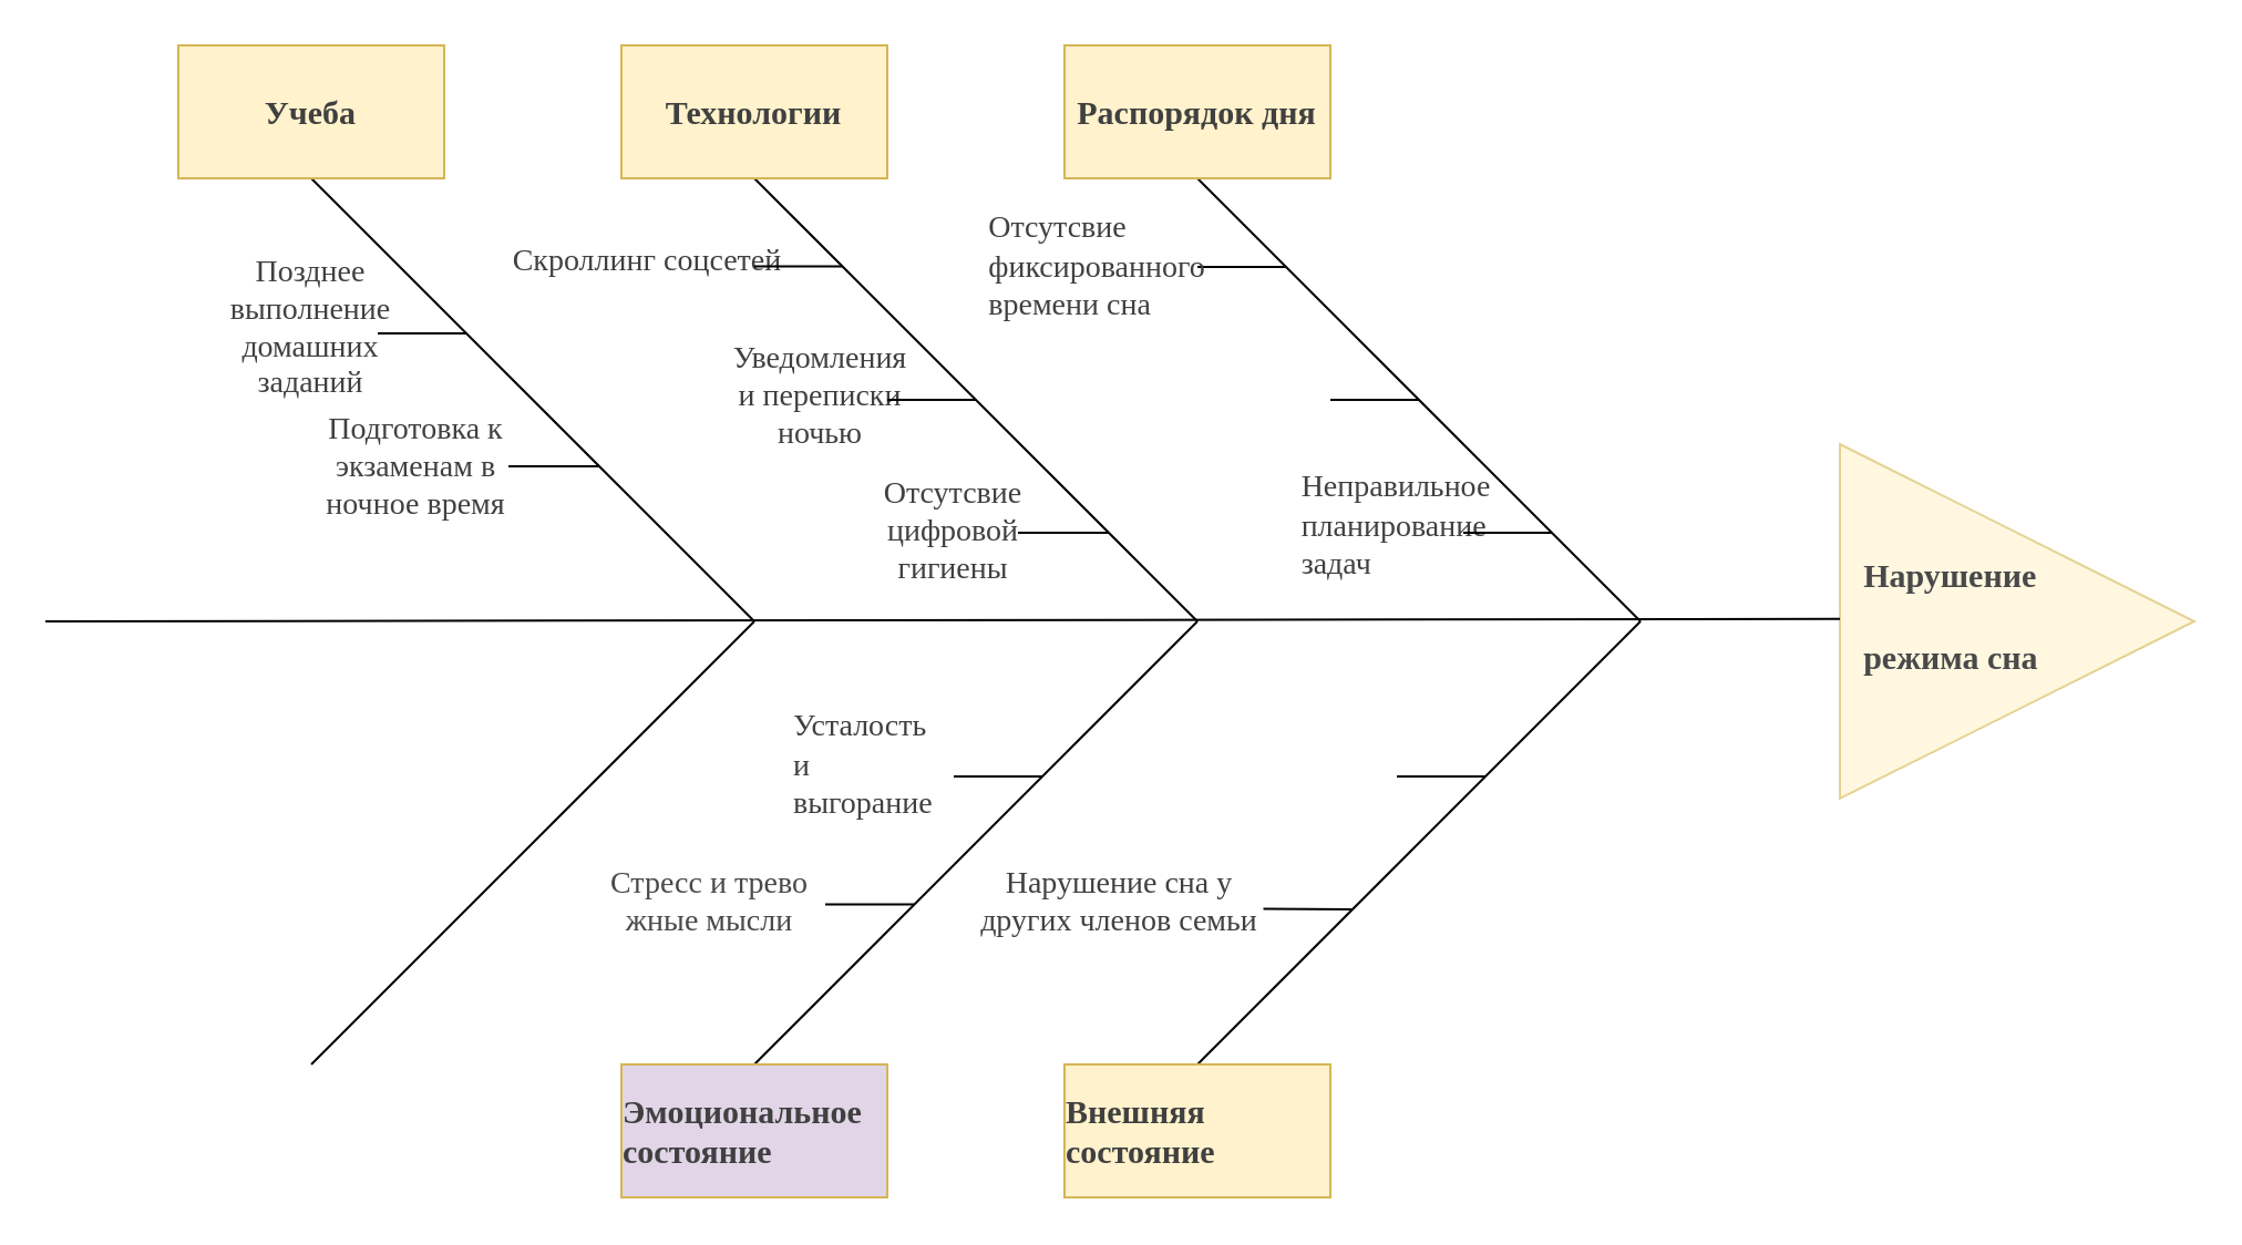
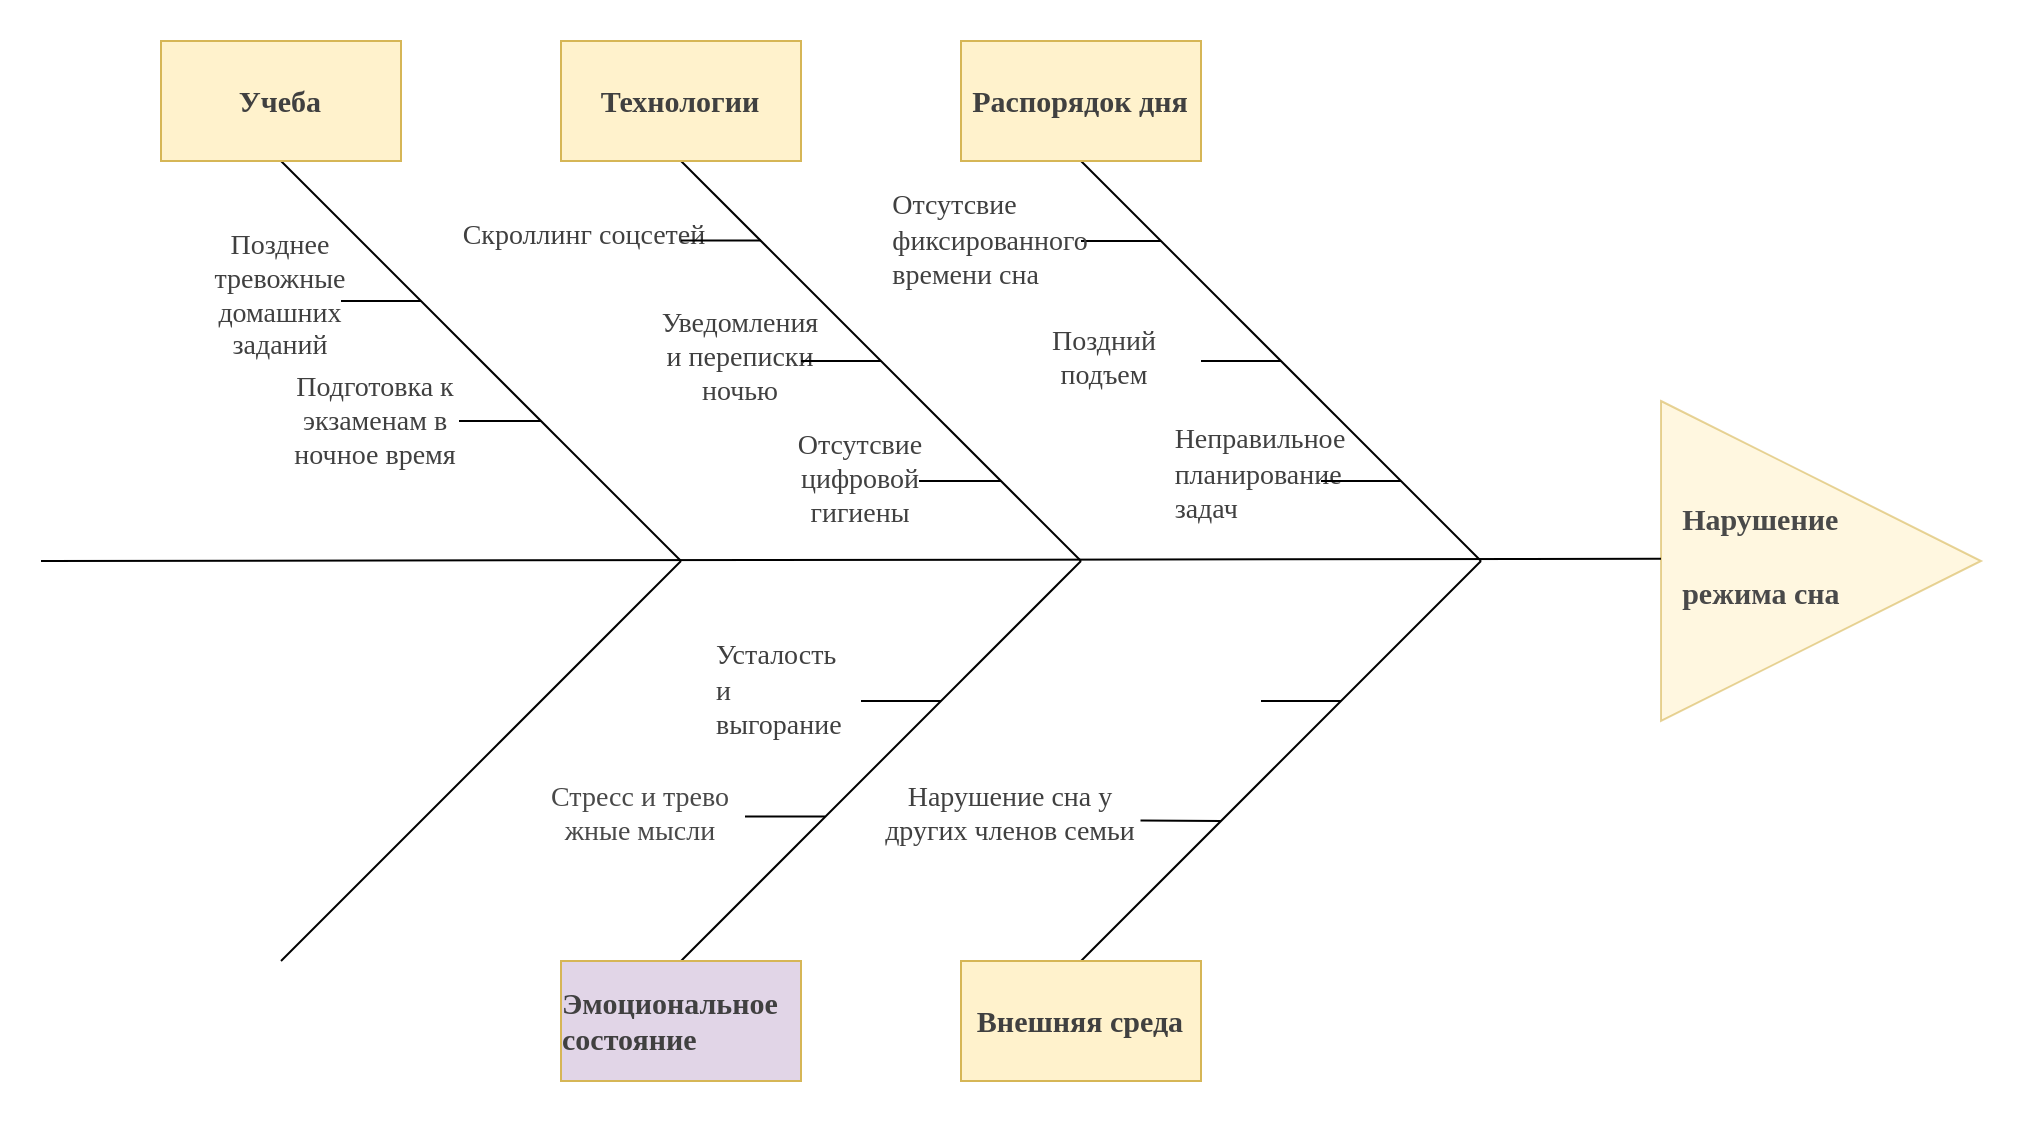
  <mxCell id="0" />
  <mxCell id="1" parent="0" />
  <mxCell id="2" value="&lt;pre style=&quot;font-family: Menlo, &amp;quot;Roboto Mono&amp;quot;, &amp;quot;Courier New&amp;quot;, Courier, monospace, Inter, sans-serif; overflow: auto; padding: 9.144px 13.716px; text-wrap-mode: wrap; word-break: break-all; color: rgb(73, 73, 73); font-size: 12.573px; margin-top: 0px !important; margin-bottom: 0px !important;&quot;&gt;&lt;br&gt;&lt;/pre&gt;" style="triangle;whiteSpace=wrap;html=1;align=left;fillColor=#fff2cc;strokeColor=#d6b656;fillStyle=auto;rounded=0;shadow=0;perimeterSpacing=1;opacity=60;" parent="1" vertex="1"><mxGeometry x="830" y="200" width="160" height="160" as="geometry" /></mxCell>
  <mxCell id="3" value="&lt;pre style=&quot;text-align: left; overflow: auto; padding: 9.144px 13.716px; text-wrap-mode: wrap; word-break: break-all; color: rgb(73, 73, 73); margin-top: 0px !important; margin-bottom: 0px !important;&quot;&gt;&lt;font face=&quot;Comic Sans MS&quot;&gt;&lt;span style=&quot;font-size: 15px;&quot;&gt;&lt;b&gt;Нарушение &lt;/b&gt;&lt;/span&gt;&lt;/font&gt;&lt;/pre&gt;&lt;pre style=&quot;text-align: left; overflow: auto; padding: 9.144px 13.716px; text-wrap-mode: wrap; word-break: break-all; color: rgb(73, 73, 73); margin-top: 0px !important; margin-bottom: 0px !important;&quot;&gt;&lt;font face=&quot;Comic Sans MS&quot;&gt;&lt;span style=&quot;font-size: 15px;&quot;&gt;&lt;b&gt;режима сна&lt;/b&gt;&lt;/span&gt;&lt;/font&gt;&lt;/pre&gt;" style="text;html=1;align=center;verticalAlign=middle;whiteSpace=wrap;rounded=0;" parent="1" vertex="1"><mxGeometry x="824" y="245.63" width="116" height="64.37" as="geometry" /></mxCell>
  <mxCell id="4" value="" style="endArrow=none;html=1;rounded=0;entryX=0;entryY=0.5;entryDx=0;entryDy=0;" parent="1" edge="1"><mxGeometry width="50" height="50" relative="1" as="geometry"><mxPoint x="20" y="280" as="sourcePoint" /><mxPoint x="830" y="278.905" as="targetPoint" /></mxGeometry></mxCell>
  <mxCell id="5" value="" style="endArrow=none;html=1;rounded=0;" parent="1" edge="1"><mxGeometry width="50" height="50" relative="1" as="geometry"><mxPoint x="740" y="280" as="sourcePoint" /><mxPoint x="540" y="80" as="targetPoint" /></mxGeometry></mxCell>
  <mxCell id="6" value="" style="endArrow=none;html=1;rounded=0;" parent="1" edge="1"><mxGeometry width="50" height="50" relative="1" as="geometry"><mxPoint x="540" y="480" as="sourcePoint" /><mxPoint x="740" y="280" as="targetPoint" /></mxGeometry></mxCell>
  <mxCell id="7" value="" style="endArrow=none;html=1;rounded=0;" parent="1" edge="1"><mxGeometry width="50" height="50" relative="1" as="geometry"><mxPoint x="540" y="280" as="sourcePoint" /><mxPoint x="340" y="80" as="targetPoint" /></mxGeometry></mxCell>
  <mxCell id="8" value="" style="endArrow=none;html=1;rounded=0;" parent="1" edge="1"><mxGeometry width="50" height="50" relative="1" as="geometry"><mxPoint x="340" y="480" as="sourcePoint" /><mxPoint x="540" y="280" as="targetPoint" /></mxGeometry></mxCell>
  <mxCell id="9" value="" style="endArrow=none;html=1;rounded=0;" parent="1" edge="1"><mxGeometry width="50" height="50" relative="1" as="geometry"><mxPoint y="480" as="sourcePoint" x="140" /><mxPoint x="340" y="280" as="targetPoint" /></mxGeometry></mxCell>
  <mxCell id="10" value="" style="endArrow=none;html=1;rounded=0;" parent="1" edge="1"><mxGeometry width="50" height="50" relative="1" as="geometry"><mxPoint x="340" y="280" as="sourcePoint" /><mxPoint y="80" as="targetPoint" x="140" /></mxGeometry></mxCell>
  <mxCell id="11" value="&lt;div style=&quot;text-align: left;&quot;&gt;&lt;span style=&quot;background-color: transparent; font-size: 15px;&quot;&gt;&lt;font face=&quot;Comic Sans MS&quot; color=&quot;#404040&quot;&gt;&lt;b&gt;Распорядок дня&lt;/b&gt;&lt;/font&gt;&lt;/span&gt;&lt;/div&gt;" style="rounded=0;whiteSpace=wrap;html=1;fillColor=#fff2cc;strokeColor=#d6b656;" parent="1" vertex="1"><mxGeometry x="480" y="20" width="120" height="60" as="geometry" /></mxCell>
  <mxCell id="12" value="" style="endArrow=none;html=1;rounded=0;" parent="1" edge="1"><mxGeometry width="50" height="50" relative="1" as="geometry"><mxPoint x="170" y="150" as="sourcePoint" /><mxPoint x="210" y="150" as="targetPoint" /></mxGeometry></mxCell>
  <mxCell id="13" value="" style="endArrow=none;html=1;rounded=0;" parent="1" edge="1"><mxGeometry width="50" height="50" relative="1" as="geometry"><mxPoint x="540" y="120" as="sourcePoint" /><mxPoint x="580" y="120" as="targetPoint" /></mxGeometry></mxCell>
  <mxCell id="14" value="&lt;div style=&quot;text-align: left;&quot;&gt;&lt;span style=&quot;background-color: transparent; font-size: 14.002px;&quot;&gt;&lt;font face=&quot;Comic Sans MS&quot; color=&quot;#404040&quot;&gt;Отсутсвие фиксированного времени сна&lt;/font&gt;&lt;/span&gt;&lt;/div&gt;" style="text;html=1;align=center;verticalAlign=middle;whiteSpace=wrap;rounded=0;labelBackgroundColor=none;" parent="1" vertex="1"><mxGeometry x="450" y="100" width="90" height="40" as="geometry" /></mxCell>
  <mxCell id="15" value="" style="endArrow=none;html=1;rounded=0;" parent="1" edge="1"><mxGeometry width="50" height="50" relative="1" as="geometry"><mxPoint x="600" y="180" as="sourcePoint" /><mxPoint x="640" y="180" as="targetPoint" /></mxGeometry></mxCell>
  <mxCell id="16" value="&lt;div style=&quot;text-align: left;&quot;&gt;&lt;span style=&quot;background-color: transparent; color: light-dark(rgb(64, 64, 64), rgb(182, 182, 182)); font-size: 14px;&quot;&gt;&lt;font face=&quot;Comic Sans MS&quot;&gt;Неправильное планирование задач&lt;/font&gt;&lt;/span&gt;&lt;/div&gt;" style="text;html=1;align=center;verticalAlign=middle;whiteSpace=wrap;rounded=0;labelBackgroundColor=none;fontColor=#404040;" parent="1" vertex="1"><mxGeometry x="600" y="222" width="60" height="30" as="geometry" /></mxCell>
  <mxCell id="17" value="" style="endArrow=none;html=1;rounded=0;" parent="1" edge="1"><mxGeometry width="50" height="50" relative="1" as="geometry"><mxPoint x="660" y="240" as="sourcePoint" /><mxPoint x="700" y="240" as="targetPoint" /></mxGeometry></mxCell>
+ <mxCell id="18" value="&lt;font face=&quot;Comic Sans MS&quot;&gt;&lt;span style=&quot;font-size: 14px;&quot;&gt;Поздний подъем&lt;/span&gt;&lt;/font&gt;" style="text;html=1;align=center;verticalAlign=middle;whiteSpace=wrap;rounded=0;fontColor=#404040;" parent="1" vertex="1"><mxGeometry x="522" y="164" width="60" height="30" as="geometry" /></mxCell>
  <mxCell id="19" value="&lt;div style=&quot;text-align: left;&quot;&gt;&lt;span style=&quot;background-color: transparent; font-size: 15px;&quot;&gt;&lt;font face=&quot;Comic Sans MS&quot; color=&quot;#404040&quot;&gt;&lt;b&gt;Эмоциональное состояние&lt;/b&gt;&lt;/font&gt;&lt;/span&gt;&lt;/div&gt;" style="rounded=0;whiteSpace=wrap;html=1;fillColor=#e1d5e7;strokeColor=#d6b656;" parent="1" vertex="1"><mxGeometry x="280" y="480" width="120" height="60" as="geometry" /></mxCell>
  <mxCell id="20" value="&lt;div style=&quot;text-align: left;&quot;&gt;&lt;span style=&quot;background-color: transparent; font-size: 15px;&quot;&gt;&lt;font face=&quot;Comic Sans MS&quot; color=&quot;#404040&quot;&gt;&lt;b&gt;Технологии&lt;/b&gt;&lt;/font&gt;&lt;/span&gt;&lt;/div&gt;" style="rounded=0;whiteSpace=wrap;html=1;fillColor=#fff2cc;strokeColor=#d6b656;" parent="1" vertex="1"><mxGeometry x="280" y="20" width="120" height="60" as="geometry" /></mxCell>
  <mxCell id="21" value="&lt;div style=&quot;text-align: left;&quot;&gt;&lt;span style=&quot;background-color: transparent; font-size: 15px;&quot;&gt;&lt;font face=&quot;Comic Sans MS&quot; color=&quot;#404040&quot;&gt;&lt;b&gt;Учеба&lt;/b&gt;&lt;/font&gt;&lt;/span&gt;&lt;/div&gt;" style="rounded=0;whiteSpace=wrap;html=1;fillColor=#fff2cc;strokeColor=#d6b656;" parent="1" vertex="1"><mxGeometry x="80" y="20" width="120" height="60" as="geometry" /></mxCell>
- <mxCell id="22" value="&lt;div style=&quot;text-align: left;&quot;&gt;&lt;span style=&quot;background-color: transparent; font-size: 15px;&quot;&gt;&lt;font face=&quot;Comic Sans MS&quot; color=&quot;#404040&quot;&gt;&lt;b&gt;Внешняя состояние&lt;/b&gt;&lt;/font&gt;&lt;/span&gt;&lt;/div&gt;" style="rounded=0;whiteSpace=wrap;html=1;fillColor=#fff2cc;strokeColor=#d6b656;" parent="1" vertex="1"><mxGeometry x="480" y="480" width="120" height="60" as="geometry" /></mxCell>
+ <mxCell id="22" value="&lt;div style=&quot;text-align: left;&quot;&gt;&lt;span style=&quot;background-color: transparent; font-size: 15px;&quot;&gt;&lt;font face=&quot;Comic Sans MS&quot; color=&quot;#404040&quot;&gt;&lt;b&gt;Внешняя среда&lt;/b&gt;&lt;/font&gt;&lt;/span&gt;&lt;/div&gt;" style="rounded=0;whiteSpace=wrap;html=1;fillColor=#fff2cc;strokeColor=#d6b656;" parent="1" vertex="1"><mxGeometry x="480" y="480" width="120" height="60" as="geometry" /></mxCell>
  <mxCell id="23" value="" style="endArrow=none;html=1;rounded=0;" parent="1" edge="1"><mxGeometry width="50" height="50" relative="1" as="geometry"><mxPoint x="430" y="350" as="sourcePoint" /><mxPoint x="470" y="350" as="targetPoint" /></mxGeometry></mxCell>
  <mxCell id="24" value="&lt;div style=&quot;text-align: left;&quot;&gt;&lt;span style=&quot;background-color: transparent; color: light-dark(rgb(64, 64, 64), rgb(182, 182, 182)); font-size: 14px;&quot;&gt;&lt;font face=&quot;Comic Sans MS&quot;&gt;Усталость и выгорание&lt;/font&gt;&lt;/span&gt;&lt;/div&gt;" style="text;html=1;align=center;verticalAlign=middle;whiteSpace=wrap;rounded=0;labelBackgroundColor=none;fontColor=#404040;" parent="1" vertex="1"><mxGeometry x="357" y="330" width="70" height="30" as="geometry" /></mxCell>
  <mxCell id="25" value="" style="endArrow=none;html=1;rounded=0;" parent="1" edge="1"><mxGeometry width="50" height="50" relative="1" as="geometry"><mxPoint x="372" y="407.71" as="sourcePoint" /><mxPoint x="412" y="407.71" as="targetPoint" /></mxGeometry></mxCell>
  <mxCell id="26" value="&lt;pre style=&quot;overflow: auto; padding: 9.144px 13.716px; text-wrap-mode: wrap; word-break: break-all; color: rgb(73, 73, 73); margin-top: 0px !important; margin-bottom: 0px !important;&quot;&gt;&lt;font face=&quot;Comic Sans MS&quot;&gt;&lt;span style=&quot;font-size: 14px;&quot;&gt;Стресс и тревожные мысли&lt;/span&gt;&lt;/font&gt;&lt;/pre&gt;" style="text;html=1;align=center;verticalAlign=middle;whiteSpace=wrap;rounded=0;" parent="1" vertex="1"><mxGeometry x="260" y="383" width="120" height="47" as="geometry" /></mxCell>
  <mxCell id="27" value="" style="endArrow=none;html=1;rounded=0;" parent="1" edge="1"><mxGeometry width="50" height="50" relative="1" as="geometry"><mxPoint x="630" y="350" as="sourcePoint" /><mxPoint x="670" y="350" as="targetPoint" /></mxGeometry></mxCell>
  <mxCell id="28" value="" style="endArrow=none;html=1;rounded=0;exitX=0.998;exitY=0.608;exitDx=0;exitDy=0;exitPerimeter=0;" parent="1" source="29" edge="1"><mxGeometry width="50" height="50" relative="1" as="geometry"><mxPoint x="570" y="406.72" as="sourcePoint" /><mxPoint x="610" y="410" as="targetPoint" /></mxGeometry></mxCell>
  <mxCell id="29" value="&lt;font face=&quot;Comic Sans MS&quot;&gt;&lt;span style=&quot;font-size: 14px;&quot;&gt;Нарушение сна у других членов семьи&lt;/span&gt;&lt;/font&gt;" style="text;html=1;align=center;verticalAlign=middle;whiteSpace=wrap;rounded=0;labelBackgroundColor=none;fontColor=#404040;" parent="1" vertex="1"><mxGeometry x="440" y="391.5" width="130" height="30" as="geometry" /></mxCell>
  <mxCell id="30" value="&lt;font face=&quot;Comic Sans MS&quot;&gt;&lt;span style=&quot;font-size: 14px;&quot;&gt;Уведомления и переписки ночью&lt;/span&gt;&lt;/font&gt;" style="text;html=1;align=center;verticalAlign=middle;whiteSpace=wrap;rounded=0;labelBackgroundColor=none;fontColor=#404040;" parent="1" vertex="1"><mxGeometry x="330" y="169" width="80" height="20" as="geometry" /></mxCell>
  <mxCell id="31" value="&lt;font face=&quot;Comic Sans MS&quot;&gt;&lt;span style=&quot;font-size: 14px;&quot;&gt;Скроллинг соцсетей&lt;/span&gt;&lt;/font&gt;" style="text;html=1;align=center;verticalAlign=middle;whiteSpace=wrap;rounded=0;labelBackgroundColor=none;fontColor=#404040;" parent="1" vertex="1"><mxGeometry x="227" y="103" width="130" height="30" as="geometry" /></mxCell>
  <mxCell id="32" value="&lt;font face=&quot;Comic Sans MS&quot;&gt;&lt;span style=&quot;font-size: 14px;&quot;&gt;Отсутсвие цифровой гигиены&lt;/span&gt;&lt;/font&gt;" style="text;html=1;align=center;verticalAlign=middle;whiteSpace=wrap;rounded=0;labelBackgroundColor=none;fontColor=#404040;" parent="1" vertex="1"><mxGeometry x="400" y="230" width="60" height="20" as="geometry" /></mxCell>
- <mxCell id="33" value="&lt;font face=&quot;Comic Sans MS&quot;&gt;&lt;span style=&quot;font-size: 14px;&quot;&gt;Позднее выполнение домашних заданий&lt;/span&gt;&lt;/font&gt;" style="text;html=1;align=center;verticalAlign=middle;whiteSpace=wrap;rounded=0;labelBackgroundColor=none;fontColor=#404040;" parent="1" vertex="1"><mxGeometry x="105" y="138" width="70" height="20" as="geometry" /></mxCell>
+ <mxCell id="33" value="&lt;font face=&quot;Comic Sans MS&quot;&gt;&lt;span style=&quot;font-size: 14px;&quot;&gt;Позднее тревожные домашних заданий&lt;/span&gt;&lt;/font&gt;" style="text;html=1;align=center;verticalAlign=middle;whiteSpace=wrap;rounded=0;labelBackgroundColor=none;fontColor=#404040;" parent="1" vertex="1"><mxGeometry x="105" y="138" width="70" height="20" as="geometry" /></mxCell>
  <mxCell id="34" value="&lt;font face=&quot;Comic Sans MS&quot;&gt;&lt;span style=&quot;font-size: 14px;&quot;&gt;Подготовка к экзаменам в ночное время&lt;/span&gt;&lt;/font&gt;" style="text;html=1;align=center;verticalAlign=middle;whiteSpace=wrap;rounded=0;labelBackgroundColor=none;fontColor=#404040;" parent="1" vertex="1"><mxGeometry y="200" width="95" height="21" as="geometry" x="140" /></mxCell>
  <mxCell id="35" value="" style="endArrow=none;html=1;rounded=0;" parent="1" edge="1"><mxGeometry width="50" height="50" relative="1" as="geometry"><mxPoint x="340" y="119.79" as="sourcePoint" /><mxPoint x="380" y="119.79" as="targetPoint" /></mxGeometry></mxCell>
  <mxCell id="36" value="" style="endArrow=none;html=1;rounded=0;" parent="1" edge="1"><mxGeometry width="50" height="50" relative="1" as="geometry"><mxPoint x="400" y="180" as="sourcePoint" /><mxPoint x="440" y="180" as="targetPoint" /></mxGeometry></mxCell>
  <mxCell id="37" value="" style="endArrow=none;html=1;rounded=0;" parent="1" edge="1"><mxGeometry width="50" height="50" relative="1" as="geometry"><mxPoint x="459" y="240" as="sourcePoint" /><mxPoint x="500" y="240" as="targetPoint" /></mxGeometry></mxCell>
  <mxCell id="38" value="" style="endArrow=none;html=1;rounded=0;" parent="1" edge="1"><mxGeometry width="50" height="50" relative="1" as="geometry"><mxPoint x="229" y="210" as="sourcePoint" /><mxPoint x="270" y="210" as="targetPoint" /></mxGeometry></mxCell>
